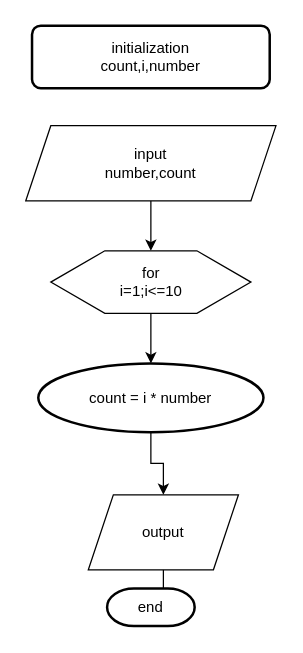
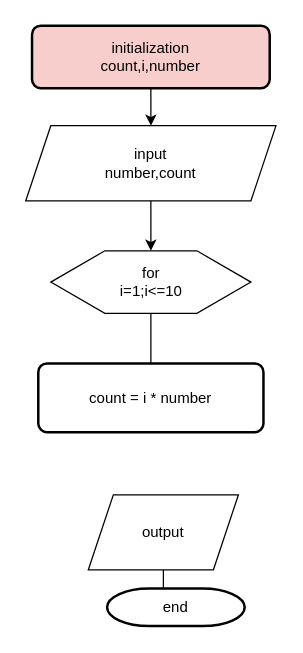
  <mxCell id="0" />
  <mxCell id="1" parent="0" />
- <mxCell id="3" value="initialization&lt;br&gt;count,i,number" style="rounded=1;whiteSpace=wrap;html=1;absoluteArcSize=1;arcSize=14;strokeWidth=2;" vertex="1" parent="1"><mxGeometry x="25" y="20" width="190" height="50" as="geometry" /></mxCell>
+ <mxCell id="2" value="" style="edgeStyle=orthogonalEdgeStyle;rounded=0;orthogonalLoop=1;jettySize=auto;html=1;" edge="1" parent="1" source="3" target="6"><mxGeometry relative="1" as="geometry" /></mxCell>
+ <mxCell id="3" value="initialization&lt;br&gt;count,i,number" style="rounded=1;whiteSpace=wrap;html=1;absoluteArcSize=1;arcSize=14;strokeWidth=2;fillColor=#f8cecc;" vertex="1" parent="1"><mxGeometry x="25" y="20" width="190" height="50" as="geometry" /></mxCell>
  <mxCell id="4" value="" style="strokeWidth=2;html=1;shape=mxgraph.flowchart.annotation_1;align=left;pointerEvents=1;" vertex="1" parent="1"><mxGeometry x="160" y="130" height="100" as="geometry" /></mxCell>
  <mxCell id="5" value="" style="edgeStyle=orthogonalEdgeStyle;rounded=0;orthogonalLoop=1;jettySize=auto;html=1;" edge="1" parent="1" source="6" target="13"><mxGeometry relative="1" as="geometry" /></mxCell>
  <mxCell id="6" value="input&lt;br&gt;number,count" style="shape=parallelogram;perimeter=parallelogramPerimeter;whiteSpace=wrap;html=1;fixedSize=1;" vertex="1" parent="1"><mxGeometry x="20" y="100" width="200" height="60" as="geometry" /></mxCell>
  <mxCell id="7" value="" style="edgeStyle=orthogonalEdgeStyle;rounded=0;orthogonalLoop=1;jettySize=auto;html=1;" edge="1" parent="1" source="8" target="11"><mxGeometry relative="1" as="geometry" /></mxCell>
  <mxCell id="8" value="output" style="shape=parallelogram;perimeter=parallelogramPerimeter;whiteSpace=wrap;html=1;fixedSize=1;arcSize=6;" vertex="1" parent="1"><mxGeometry x="70" y="395" width="120" height="60" as="geometry" /></mxCell>
- <mxCell id="9" value="" style="edgeStyle=orthogonalEdgeStyle;rounded=0;orthogonalLoop=1;jettySize=auto;html=1;" edge="1" parent="1" source="10" target="8"><mxGeometry relative="1" as="geometry" /></mxCell>
- <mxCell id="10" value="count = i * number" style="ellipse;whiteSpace=wrap;html=1;absoluteArcSize=1;arcSize=14;strokeWidth=2;" vertex="1" parent="1"><mxGeometry x="30" y="290" width="180" height="55" as="geometry" /></mxCell>
- <mxCell id="11" value="end" style="strokeWidth=2;html=1;shape=mxgraph.flowchart.terminator;whiteSpace=wrap;" vertex="1" parent="1"><mxGeometry x="85" y="470" width="70" height="30" as="geometry" /></mxCell>
- <mxCell id="12" value="" style="edgeStyle=orthogonalEdgeStyle;rounded=0;orthogonalLoop=1;jettySize=auto;html=1;" edge="1" parent="1" source="13" target="10"><mxGeometry relative="1" as="geometry" /></mxCell>
+ <mxCell id="10" value="count = i * number" style="rounded=1;whiteSpace=wrap;html=1;absoluteArcSize=1;arcSize=14;strokeWidth=2;" vertex="1" parent="1"><mxGeometry x="30" y="290" width="180" height="55" as="geometry" /></mxCell>
+ <mxCell id="11" value="end" style="strokeWidth=2;html=1;shape=mxgraph.flowchart.terminator;whiteSpace=wrap;" vertex="1" parent="1"><mxGeometry x="85" y="470" width="110" height="30" as="geometry" /></mxCell>
+ <mxCell id="12" value="" style="edgeStyle=orthogonalEdgeStyle;rounded=0;orthogonalLoop=1;jettySize=auto;html=1;endArrow=none;" edge="1" parent="1" source="13" target="10"><mxGeometry relative="1" as="geometry" /></mxCell>
  <mxCell id="13" value="for&lt;br&gt;i=1;i&amp;lt;=10" style="verticalLabelPosition=middle;verticalAlign=middle;html=1;shape=hexagon;perimeter=hexagonPerimeter2;arcSize=6;size=0.27;labelPosition=center;align=center;" vertex="1" parent="1"><mxGeometry x="40" y="200" width="160" height="50" as="geometry" /></mxCell>
